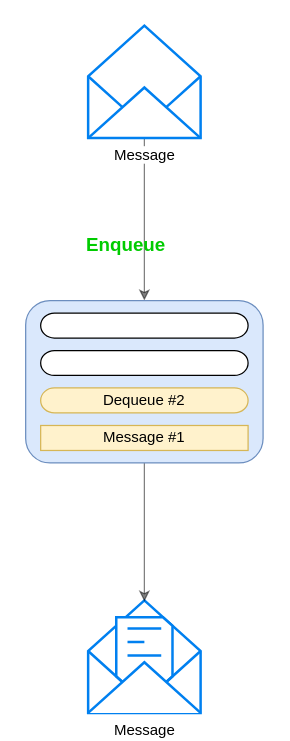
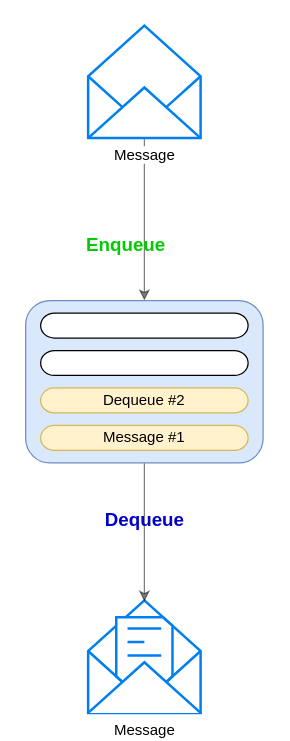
  <mxCell id="0" />
  <mxCell id="1" parent="0" />
  <mxCell id="2" style="edgeStyle=orthogonalEdgeStyle;rounded=0;orthogonalLoop=1;jettySize=auto;html=1;opacity=50;" edge="1" parent="1" source="3" target="6"><mxGeometry relative="1" as="geometry" /></mxCell>
  <mxCell id="3" value="Message" style="html=1;verticalLabelPosition=bottom;align=center;labelBackgroundColor=#ffffff;verticalAlign=top;strokeWidth=2;strokeColor=#0080F0;shadow=0;dashed=0;shape=mxgraph.ios7.icons.envelope_(empty);" vertex="1" parent="1"><mxGeometry x="70" y="20" width="90" height="90" as="geometry" /></mxCell>
  <mxCell id="4" value="Message" style="html=1;verticalLabelPosition=bottom;align=center;labelBackgroundColor=#ffffff;verticalAlign=top;strokeWidth=2;strokeColor=#0080F0;shadow=0;dashed=0;shape=mxgraph.ios7.icons.envelope_(message);" vertex="1" parent="1"><mxGeometry x="70" y="480" width="90" height="90" as="geometry" /></mxCell>
  <mxCell id="5" style="edgeStyle=orthogonalEdgeStyle;rounded=0;orthogonalLoop=1;jettySize=auto;html=1;entryX=0.5;entryY=0.011;entryDx=0;entryDy=0;entryPerimeter=0;opacity=50;" edge="1" parent="1" source="6" target="4"><mxGeometry relative="1" as="geometry" /></mxCell>
  <mxCell id="6" value="" style="rounded=1;whiteSpace=wrap;html=1;fillColor=#dae8fc;strokeColor=#6c8ebf;" vertex="1" parent="1"><mxGeometry x="20" y="240" width="190" height="130" as="geometry" /></mxCell>
  <mxCell id="7" value="" style="rounded=1;whiteSpace=wrap;html=1;arcSize=55;" vertex="1" parent="1"><mxGeometry x="32" y="250" width="166" height="20" as="geometry" /></mxCell>
  <mxCell id="8" value="" style="rounded=1;whiteSpace=wrap;html=1;arcSize=55;" vertex="1" parent="1"><mxGeometry x="32" y="280" width="166" height="20" as="geometry" /></mxCell>
  <mxCell id="9" value="Dequeue #2" style="rounded=1;whiteSpace=wrap;html=1;arcSize=55;fillColor=#fff2cc;strokeColor=#d6b656;" vertex="1" parent="1"><mxGeometry x="32" y="310" width="166" height="20" as="geometry" /></mxCell>
- <mxCell id="10" value="Message #1" style="whiteSpace=wrap;html=1;arcSize=55;fillColor=#fff2cc;strokeColor=#d6b656;rounded=0;" vertex="1" parent="1"><mxGeometry x="32" y="340" width="166" height="20" as="geometry" /></mxCell>
+ <mxCell id="10" value="Message #1" style="rounded=1;whiteSpace=wrap;html=1;arcSize=55;fillColor=#fff2cc;strokeColor=#d6b656;" vertex="1" parent="1"><mxGeometry x="32" y="340" width="166" height="20" as="geometry" /></mxCell>
  <mxCell id="11" value="Enqueue" style="text;html=1;align=center;verticalAlign=middle;resizable=0;points=[];autosize=1;strokeColor=none;fillColor=none;fontColor=#00CC00;fontStyle=1;fontSize=15;" vertex="1" parent="1"><mxGeometry x="55" y="180" width="90" height="30" as="geometry" /></mxCell>
+ <mxCell id="12" value="Dequeue" style="text;html=1;align=center;verticalAlign=middle;resizable=0;points=[];autosize=1;strokeColor=none;fillColor=none;fontColor=#0000CC;fontStyle=1;fontSize=15;" vertex="1" parent="1"><mxGeometry x="70" y="400" width="90" height="30" as="geometry" /></mxCell>
